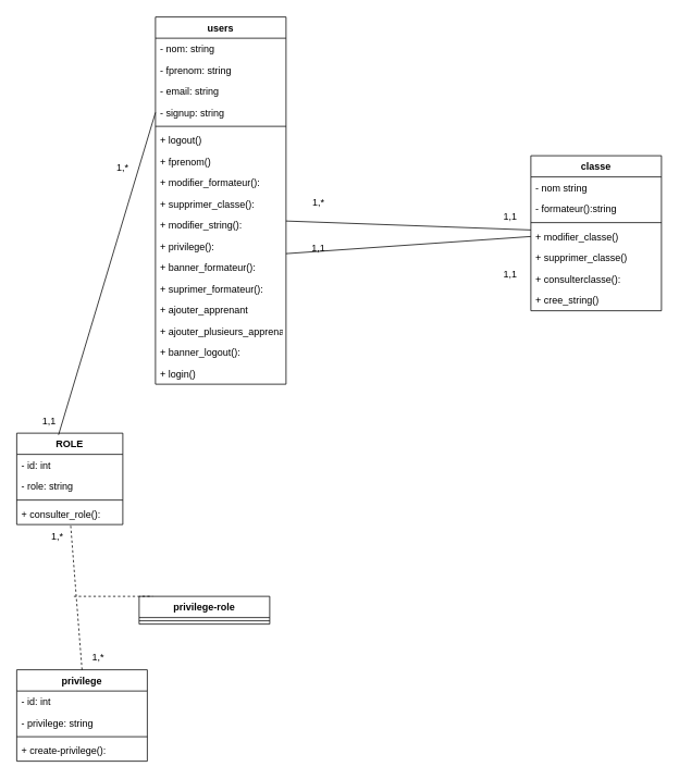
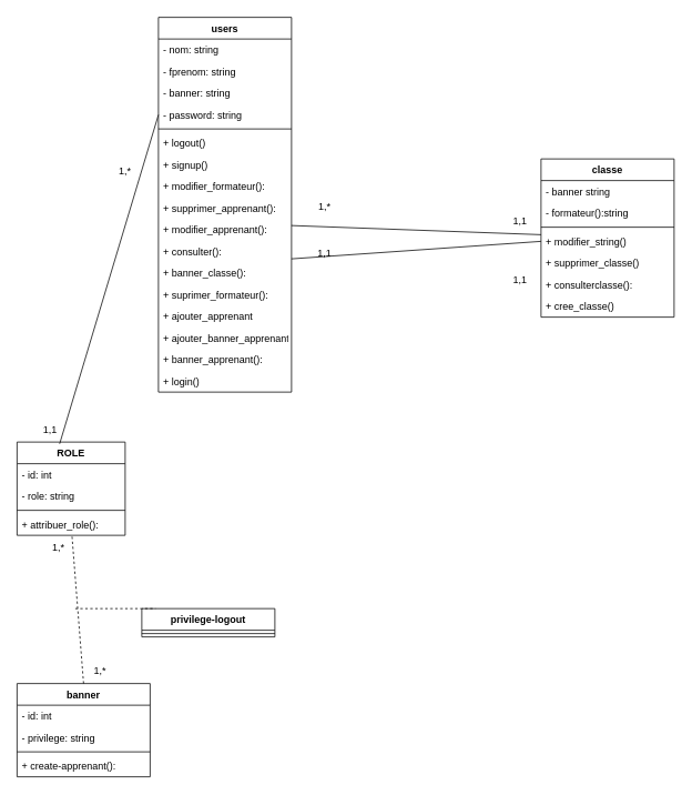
  <mxCell id="0" />
  <mxCell id="1" parent="0" />
  <mxCell id="2" value="users" style="swimlane;fontStyle=1;align=center;verticalAlign=top;childLayout=stackLayout;horizontal=1;startSize=26;horizontalStack=0;resizeParent=1;resizeParentMax=0;resizeLast=0;collapsible=1;marginBottom=0;" vertex="1" parent="1"><mxGeometry x="190" y="20" width="160" height="450" as="geometry" /></mxCell>
  <mxCell id="3" value="- nom: string" style="text;strokeColor=none;fillColor=none;align=left;verticalAlign=top;spacingLeft=4;spacingRight=4;overflow=hidden;rotatable=0;points=[[0,0.5],[1,0.5]];portConstraint=eastwest;" vertex="1" parent="2"><mxGeometry y="26" width="160" height="26" as="geometry" /></mxCell>
  <mxCell id="4" value="- fprenom: string" style="text;strokeColor=none;fillColor=none;align=left;verticalAlign=top;spacingLeft=4;spacingRight=4;overflow=hidden;rotatable=0;points=[[0,0.5],[1,0.5]];portConstraint=eastwest;" vertex="1" parent="2"><mxGeometry y="52" width="160" height="26" as="geometry" /></mxCell>
- <mxCell id="5" value="- email: string" style="text;strokeColor=none;fillColor=none;align=left;verticalAlign=top;spacingLeft=4;spacingRight=4;overflow=hidden;rotatable=0;points=[[0,0.5],[1,0.5]];portConstraint=eastwest;" vertex="1" parent="2"><mxGeometry y="78" width="160" height="26" as="geometry" /></mxCell>
- <mxCell id="6" value="- signup: string" style="text;strokeColor=none;fillColor=none;align=left;verticalAlign=top;spacingLeft=4;spacingRight=4;overflow=hidden;rotatable=0;points=[[0,0.5],[1,0.5]];portConstraint=eastwest;" vertex="1" parent="2"><mxGeometry y="104" width="160" height="26" as="geometry" /></mxCell>
+ <mxCell id="5" value="- banner: string" style="text;strokeColor=none;fillColor=none;align=left;verticalAlign=top;spacingLeft=4;spacingRight=4;overflow=hidden;rotatable=0;points=[[0,0.5],[1,0.5]];portConstraint=eastwest;" vertex="1" parent="2"><mxGeometry y="78" width="160" height="26" as="geometry" /></mxCell>
+ <mxCell id="6" value="- password: string" style="text;strokeColor=none;fillColor=none;align=left;verticalAlign=top;spacingLeft=4;spacingRight=4;overflow=hidden;rotatable=0;points=[[0,0.5],[1,0.5]];portConstraint=eastwest;" vertex="1" parent="2"><mxGeometry y="104" width="160" height="26" as="geometry" /></mxCell>
  <mxCell id="7" value="" style="line;strokeWidth=1;fillColor=none;align=left;verticalAlign=middle;spacingTop=-1;spacingLeft=3;spacingRight=3;rotatable=0;labelPosition=right;points=[];portConstraint=eastwest;strokeColor=inherit;" vertex="1" parent="2"><mxGeometry y="130" width="160" height="8" as="geometry" /></mxCell>
  <mxCell id="8" value="+ logout()" style="text;strokeColor=none;fillColor=none;align=left;verticalAlign=top;spacingLeft=4;spacingRight=4;overflow=hidden;rotatable=0;points=[[0,0.5],[1,0.5]];portConstraint=eastwest;" vertex="1" parent="2"><mxGeometry y="138" width="160" height="26" as="geometry" /></mxCell>
- <mxCell id="9" value="+ fprenom()" style="text;strokeColor=none;fillColor=none;align=left;verticalAlign=top;spacingLeft=4;spacingRight=4;overflow=hidden;rotatable=0;points=[[0,0.5],[1,0.5]];portConstraint=eastwest;" vertex="1" parent="2"><mxGeometry y="164" width="160" height="26" as="geometry" /></mxCell>
+ <mxCell id="9" value="+ signup()" style="text;strokeColor=none;fillColor=none;align=left;verticalAlign=top;spacingLeft=4;spacingRight=4;overflow=hidden;rotatable=0;points=[[0,0.5],[1,0.5]];portConstraint=eastwest;" vertex="1" parent="2"><mxGeometry y="164" width="160" height="26" as="geometry" /></mxCell>
  <mxCell id="10" value="+ modifier_formateur(): " style="text;strokeColor=none;fillColor=none;align=left;verticalAlign=top;spacingLeft=4;spacingRight=4;overflow=hidden;rotatable=0;points=[[0,0.5],[1,0.5]];portConstraint=eastwest;" vertex="1" parent="2"><mxGeometry y="190" width="160" height="26" as="geometry" /></mxCell>
- <mxCell id="11" value="+ supprimer_classe(): " style="text;strokeColor=none;fillColor=none;align=left;verticalAlign=top;spacingLeft=4;spacingRight=4;overflow=hidden;rotatable=0;points=[[0,0.5],[1,0.5]];portConstraint=eastwest;" vertex="1" parent="2"><mxGeometry y="216" width="160" height="26" as="geometry" /></mxCell>
- <mxCell id="12" value="+ modifier_string(): " style="text;strokeColor=none;fillColor=none;align=left;verticalAlign=top;spacingLeft=4;spacingRight=4;overflow=hidden;rotatable=0;points=[[0,0.5],[1,0.5]];portConstraint=eastwest;" vertex="1" parent="2"><mxGeometry y="242" width="160" height="26" as="geometry" /></mxCell>
- <mxCell id="13" value="+ privilege(): " style="text;strokeColor=none;fillColor=none;align=left;verticalAlign=top;spacingLeft=4;spacingRight=4;overflow=hidden;rotatable=0;points=[[0,0.5],[1,0.5]];portConstraint=eastwest;" vertex="1" parent="2"><mxGeometry y="268" width="160" height="26" as="geometry" /></mxCell>
- <mxCell id="14" value="+ banner_formateur(): " style="text;strokeColor=none;fillColor=none;align=left;verticalAlign=top;spacingLeft=4;spacingRight=4;overflow=hidden;rotatable=0;points=[[0,0.5],[1,0.5]];portConstraint=eastwest;" vertex="1" parent="2"><mxGeometry y="294" width="160" height="26" as="geometry" /></mxCell>
+ <mxCell id="11" value="+ supprimer_apprenant(): " style="text;strokeColor=none;fillColor=none;align=left;verticalAlign=top;spacingLeft=4;spacingRight=4;overflow=hidden;rotatable=0;points=[[0,0.5],[1,0.5]];portConstraint=eastwest;" vertex="1" parent="2"><mxGeometry y="216" width="160" height="26" as="geometry" /></mxCell>
+ <mxCell id="12" value="+ modifier_apprenant(): " style="text;strokeColor=none;fillColor=none;align=left;verticalAlign=top;spacingLeft=4;spacingRight=4;overflow=hidden;rotatable=0;points=[[0,0.5],[1,0.5]];portConstraint=eastwest;" vertex="1" parent="2"><mxGeometry y="242" width="160" height="26" as="geometry" /></mxCell>
+ <mxCell id="13" value="+ consulter(): " style="text;strokeColor=none;fillColor=none;align=left;verticalAlign=top;spacingLeft=4;spacingRight=4;overflow=hidden;rotatable=0;points=[[0,0.5],[1,0.5]];portConstraint=eastwest;" vertex="1" parent="2"><mxGeometry y="268" width="160" height="26" as="geometry" /></mxCell>
+ <mxCell id="14" value="+ banner_classe(): " style="text;strokeColor=none;fillColor=none;align=left;verticalAlign=top;spacingLeft=4;spacingRight=4;overflow=hidden;rotatable=0;points=[[0,0.5],[1,0.5]];portConstraint=eastwest;" vertex="1" parent="2"><mxGeometry y="294" width="160" height="26" as="geometry" /></mxCell>
  <mxCell id="15" value="+ suprimer_formateur(): " style="text;strokeColor=none;fillColor=none;align=left;verticalAlign=top;spacingLeft=4;spacingRight=4;overflow=hidden;rotatable=0;points=[[0,0.5],[1,0.5]];portConstraint=eastwest;" vertex="1" parent="2"><mxGeometry y="320" width="160" height="26" as="geometry" /></mxCell>
  <mxCell id="16" value="+ ajouter_apprenant" style="text;strokeColor=none;fillColor=none;align=left;verticalAlign=top;spacingLeft=4;spacingRight=4;overflow=hidden;rotatable=0;points=[[0,0.5],[1,0.5]];portConstraint=eastwest;" vertex="1" parent="2"><mxGeometry y="346" width="160" height="26" as="geometry" /></mxCell>
- <mxCell id="17" value="+ ajouter_plusieurs_apprenant" style="text;strokeColor=none;fillColor=none;align=left;verticalAlign=top;spacingLeft=4;spacingRight=4;overflow=hidden;rotatable=0;points=[[0,0.5],[1,0.5]];portConstraint=eastwest;" vertex="1" parent="2"><mxGeometry y="372" width="160" height="26" as="geometry" /></mxCell>
- <mxCell id="18" value="+ banner_logout(): " style="text;strokeColor=none;fillColor=none;align=left;verticalAlign=top;spacingLeft=4;spacingRight=4;overflow=hidden;rotatable=0;points=[[0,0.5],[1,0.5]];portConstraint=eastwest;" vertex="1" parent="2"><mxGeometry y="398" width="160" height="26" as="geometry" /></mxCell>
+ <mxCell id="17" value="+ ajouter_banner_apprenant" style="text;strokeColor=none;fillColor=none;align=left;verticalAlign=top;spacingLeft=4;spacingRight=4;overflow=hidden;rotatable=0;points=[[0,0.5],[1,0.5]];portConstraint=eastwest;" vertex="1" parent="2"><mxGeometry y="372" width="160" height="26" as="geometry" /></mxCell>
+ <mxCell id="18" value="+ banner_apprenant(): " style="text;strokeColor=none;fillColor=none;align=left;verticalAlign=top;spacingLeft=4;spacingRight=4;overflow=hidden;rotatable=0;points=[[0,0.5],[1,0.5]];portConstraint=eastwest;" vertex="1" parent="2"><mxGeometry y="398" width="160" height="26" as="geometry" /></mxCell>
  <mxCell id="19" value="+ login()" style="text;strokeColor=none;fillColor=none;align=left;verticalAlign=top;spacingLeft=4;spacingRight=4;overflow=hidden;rotatable=0;points=[[0,0.5],[1,0.5]];portConstraint=eastwest;" vertex="1" parent="2"><mxGeometry y="424" width="160" height="26" as="geometry" /></mxCell>
  <mxCell id="20" value="classe" style="swimlane;fontStyle=1;align=center;verticalAlign=top;childLayout=stackLayout;horizontal=1;startSize=26;horizontalStack=0;resizeParent=1;resizeParentMax=0;resizeLast=0;collapsible=1;marginBottom=0;" vertex="1" parent="1"><mxGeometry x="650" y="190" width="160" height="190" as="geometry" /></mxCell>
- <mxCell id="21" value="- nom string" style="text;strokeColor=none;fillColor=none;align=left;verticalAlign=top;spacingLeft=4;spacingRight=4;overflow=hidden;rotatable=0;points=[[0,0.5],[1,0.5]];portConstraint=eastwest;" vertex="1" parent="20"><mxGeometry y="26" width="160" height="26" as="geometry" /></mxCell>
+ <mxCell id="21" value="- banner string" style="text;strokeColor=none;fillColor=none;align=left;verticalAlign=top;spacingLeft=4;spacingRight=4;overflow=hidden;rotatable=0;points=[[0,0.5],[1,0.5]];portConstraint=eastwest;" vertex="1" parent="20"><mxGeometry y="26" width="160" height="26" as="geometry" /></mxCell>
  <mxCell id="22" value="- formateur():string" style="text;strokeColor=none;fillColor=none;align=left;verticalAlign=top;spacingLeft=4;spacingRight=4;overflow=hidden;rotatable=0;points=[[0,0.5],[1,0.5]];portConstraint=eastwest;" vertex="1" parent="20"><mxGeometry y="52" width="160" height="26" as="geometry" /></mxCell>
  <mxCell id="23" value="" style="line;strokeWidth=1;fillColor=none;align=left;verticalAlign=middle;spacingTop=-1;spacingLeft=3;spacingRight=3;rotatable=0;labelPosition=right;points=[];portConstraint=eastwest;strokeColor=inherit;" vertex="1" parent="20"><mxGeometry y="78" width="160" height="8" as="geometry" /></mxCell>
- <mxCell id="24" value="+ modifier_classe()" style="text;strokeColor=none;fillColor=none;align=left;verticalAlign=top;spacingLeft=4;spacingRight=4;overflow=hidden;rotatable=0;points=[[0,0.5],[1,0.5]];portConstraint=eastwest;" vertex="1" parent="20"><mxGeometry y="86" width="160" height="26" as="geometry" /></mxCell>
+ <mxCell id="24" value="+ modifier_string()" style="text;strokeColor=none;fillColor=none;align=left;verticalAlign=top;spacingLeft=4;spacingRight=4;overflow=hidden;rotatable=0;points=[[0,0.5],[1,0.5]];portConstraint=eastwest;" vertex="1" parent="20"><mxGeometry y="86" width="160" height="26" as="geometry" /></mxCell>
  <mxCell id="25" value="+ supprimer_classe()" style="text;strokeColor=none;fillColor=none;align=left;verticalAlign=top;spacingLeft=4;spacingRight=4;overflow=hidden;rotatable=0;points=[[0,0.5],[1,0.5]];portConstraint=eastwest;" vertex="1" parent="20"><mxGeometry y="112" width="160" height="26" as="geometry" /></mxCell>
  <mxCell id="26" value="+ consulterclasse():" style="text;strokeColor=none;fillColor=none;align=left;verticalAlign=top;spacingLeft=4;spacingRight=4;overflow=hidden;rotatable=0;points=[[0,0.5],[1,0.5]];portConstraint=eastwest;" vertex="1" parent="20"><mxGeometry y="138" width="160" height="26" as="geometry" /></mxCell>
- <mxCell id="27" value="+ cree_string()" style="text;strokeColor=none;fillColor=none;align=left;verticalAlign=top;spacingLeft=4;spacingRight=4;overflow=hidden;rotatable=0;points=[[0,0.5],[1,0.5]];portConstraint=eastwest;" vertex="1" parent="20"><mxGeometry y="164" width="160" height="26" as="geometry" /></mxCell>
- <mxCell id="28" value="privilege" style="swimlane;fontStyle=1;align=center;verticalAlign=top;childLayout=stackLayout;horizontal=1;startSize=26;horizontalStack=0;resizeParent=1;resizeParentMax=0;resizeLast=0;collapsible=1;marginBottom=0;" vertex="1" parent="1"><mxGeometry x="20" y="820" width="160" height="112" as="geometry" /></mxCell>
+ <mxCell id="27" value="+ cree_classe()" style="text;strokeColor=none;fillColor=none;align=left;verticalAlign=top;spacingLeft=4;spacingRight=4;overflow=hidden;rotatable=0;points=[[0,0.5],[1,0.5]];portConstraint=eastwest;" vertex="1" parent="20"><mxGeometry y="164" width="160" height="26" as="geometry" /></mxCell>
+ <mxCell id="28" value="banner" style="swimlane;fontStyle=1;align=center;verticalAlign=top;childLayout=stackLayout;horizontal=1;startSize=26;horizontalStack=0;resizeParent=1;resizeParentMax=0;resizeLast=0;collapsible=1;marginBottom=0;" vertex="1" parent="1"><mxGeometry x="20" y="820" width="160" height="112" as="geometry" /></mxCell>
  <mxCell id="29" value="- id: int" style="text;strokeColor=none;fillColor=none;align=left;verticalAlign=top;spacingLeft=4;spacingRight=4;overflow=hidden;rotatable=0;points=[[0,0.5],[1,0.5]];portConstraint=eastwest;" vertex="1" parent="28"><mxGeometry y="26" width="160" height="26" as="geometry" /></mxCell>
  <mxCell id="30" value="- privilege: string" style="text;strokeColor=none;fillColor=none;align=left;verticalAlign=top;spacingLeft=4;spacingRight=4;overflow=hidden;rotatable=0;points=[[0,0.5],[1,0.5]];portConstraint=eastwest;" vertex="1" parent="28"><mxGeometry y="52" width="160" height="26" as="geometry" /></mxCell>
  <mxCell id="31" value="" style="line;strokeWidth=1;fillColor=none;align=left;verticalAlign=middle;spacingTop=-1;spacingLeft=3;spacingRight=3;rotatable=0;labelPosition=right;points=[];portConstraint=eastwest;strokeColor=inherit;" vertex="1" parent="28"><mxGeometry y="78" width="160" height="8" as="geometry" /></mxCell>
- <mxCell id="32" value="+ create-privilege():" style="text;strokeColor=none;fillColor=none;align=left;verticalAlign=top;spacingLeft=4;spacingRight=4;overflow=hidden;rotatable=0;points=[[0,0.5],[1,0.5]];portConstraint=eastwest;" vertex="1" parent="28"><mxGeometry y="86" width="160" height="26" as="geometry" /></mxCell>
+ <mxCell id="32" value="+ create-apprenant():" style="text;strokeColor=none;fillColor=none;align=left;verticalAlign=top;spacingLeft=4;spacingRight=4;overflow=hidden;rotatable=0;points=[[0,0.5],[1,0.5]];portConstraint=eastwest;" vertex="1" parent="28"><mxGeometry y="86" width="160" height="26" as="geometry" /></mxCell>
  <mxCell id="33" value="ROLE" style="swimlane;fontStyle=1;align=center;verticalAlign=top;childLayout=stackLayout;horizontal=1;startSize=26;horizontalStack=0;resizeParent=1;resizeParentMax=0;resizeLast=0;collapsible=1;marginBottom=0;" vertex="1" parent="1"><mxGeometry x="20" y="530" width="130" height="112" as="geometry" /></mxCell>
  <mxCell id="34" value="- id: int" style="text;strokeColor=none;fillColor=none;align=left;verticalAlign=top;spacingLeft=4;spacingRight=4;overflow=hidden;rotatable=0;points=[[0,0.5],[1,0.5]];portConstraint=eastwest;" vertex="1" parent="33"><mxGeometry y="26" width="130" height="26" as="geometry" /></mxCell>
  <mxCell id="35" value="- role: string" style="text;strokeColor=none;fillColor=none;align=left;verticalAlign=top;spacingLeft=4;spacingRight=4;overflow=hidden;rotatable=0;points=[[0,0.5],[1,0.5]];portConstraint=eastwest;" vertex="1" parent="33"><mxGeometry y="52" width="130" height="26" as="geometry" /></mxCell>
  <mxCell id="36" value="" style="line;strokeWidth=1;fillColor=none;align=left;verticalAlign=middle;spacingTop=-1;spacingLeft=3;spacingRight=3;rotatable=0;labelPosition=right;points=[];portConstraint=eastwest;strokeColor=inherit;" vertex="1" parent="33"><mxGeometry y="78" width="130" height="8" as="geometry" /></mxCell>
- <mxCell id="37" value="+ consulter_role(): " style="text;strokeColor=none;fillColor=none;align=left;verticalAlign=top;spacingLeft=4;spacingRight=4;overflow=hidden;rotatable=0;points=[[0,0.5],[1,0.5]];portConstraint=eastwest;" vertex="1" parent="33"><mxGeometry y="86" width="130" height="26" as="geometry" /></mxCell>
+ <mxCell id="37" value="+ attribuer_role(): " style="text;strokeColor=none;fillColor=none;align=left;verticalAlign=top;spacingLeft=4;spacingRight=4;overflow=hidden;rotatable=0;points=[[0,0.5],[1,0.5]];portConstraint=eastwest;" vertex="1" parent="33"><mxGeometry y="86" width="130" height="26" as="geometry" /></mxCell>
  <mxCell id="38" value="" style="endArrow=none;html=1;exitX=0.5;exitY=0;exitDx=0;exitDy=0;dashed=1;" edge="1" parent="1" source="28" target="37"><mxGeometry width="50" height="50" relative="1" as="geometry"><mxPoint x="340" y="530" as="sourcePoint" /><mxPoint x="390" y="480" as="targetPoint" /></mxGeometry></mxCell>
- <mxCell id="39" value="privilege-role" style="swimlane;fontStyle=1;align=center;verticalAlign=top;childLayout=stackLayout;horizontal=1;startSize=26;horizontalStack=0;resizeParent=1;resizeParentMax=0;resizeLast=0;collapsible=1;marginBottom=0;" vertex="1" parent="1"><mxGeometry x="170" y="730" width="160" height="34" as="geometry" /></mxCell>
+ <mxCell id="39" value="privilege-logout" style="swimlane;fontStyle=1;align=center;verticalAlign=top;childLayout=stackLayout;horizontal=1;startSize=26;horizontalStack=0;resizeParent=1;resizeParentMax=0;resizeLast=0;collapsible=1;marginBottom=0;" vertex="1" parent="1"><mxGeometry x="170" y="730" width="160" height="34" as="geometry" /></mxCell>
  <mxCell id="40" value="" style="line;strokeWidth=1;fillColor=none;align=left;verticalAlign=middle;spacingTop=-1;spacingLeft=3;spacingRight=3;rotatable=0;labelPosition=right;points=[];portConstraint=eastwest;strokeColor=inherit;" vertex="1" parent="39"><mxGeometry y="26" width="160" height="8" as="geometry" /></mxCell>
  <mxCell id="41" value="" style="endArrow=none;dashed=1;html=1;entryX=0.103;entryY=0;entryDx=0;entryDy=0;entryPerimeter=0;" edge="1" parent="1" target="39"><mxGeometry width="50" height="50" relative="1" as="geometry"><mxPoint x="90" y="730" as="sourcePoint" /><mxPoint x="390" y="560" as="targetPoint" /></mxGeometry></mxCell>
  <mxCell id="42" value="" style="endArrow=none;html=1;entryX=0.394;entryY=0.019;entryDx=0;entryDy=0;entryPerimeter=0;exitX=0;exitY=0.5;exitDx=0;exitDy=0;" edge="1" parent="1" target="33"><mxGeometry width="50" height="50" relative="1" as="geometry"><mxPoint x="190" y="137" as="sourcePoint" /><mxPoint x="420" y="500" as="targetPoint" /></mxGeometry></mxCell>
  <mxCell id="43" value="1,1" style="text;html=1;strokeColor=none;fillColor=none;align=center;verticalAlign=middle;whiteSpace=wrap;rounded=0;" vertex="1" parent="1"><mxGeometry x="30" y="500" width="60" height="30" as="geometry" /></mxCell>
  <mxCell id="44" value="" style="endArrow=none;html=1;entryX=0;entryY=0.5;entryDx=0;entryDy=0;" edge="1" parent="1"><mxGeometry width="50" height="50" relative="1" as="geometry"><mxPoint x="350" y="270" as="sourcePoint" /><mxPoint x="650" y="281" as="targetPoint" /></mxGeometry></mxCell>
  <mxCell id="45" value="1,1" style="text;html=1;strokeColor=none;fillColor=none;align=center;verticalAlign=middle;whiteSpace=wrap;rounded=0;" vertex="1" parent="1"><mxGeometry x="600" y="250" width="50" height="30" as="geometry" /></mxCell>
  <mxCell id="46" value="1,*" style="text;html=1;strokeColor=none;fillColor=none;align=center;verticalAlign=middle;whiteSpace=wrap;rounded=0;" vertex="1" parent="1"><mxGeometry x="360" y="233" width="60" height="30" as="geometry" /></mxCell>
  <mxCell id="47" value="1,1" style="text;html=1;strokeColor=none;fillColor=none;align=center;verticalAlign=middle;whiteSpace=wrap;rounded=0;" vertex="1" parent="1"><mxGeometry x="360" y="288" width="60" height="30" as="geometry" /></mxCell>
  <mxCell id="48" value="" style="endArrow=none;html=1;entryX=0;entryY=0.5;entryDx=0;entryDy=0;" edge="1" parent="1" target="24"><mxGeometry width="50" height="50" relative="1" as="geometry"><mxPoint x="350" y="310" as="sourcePoint" /><mxPoint x="530" y="160" as="targetPoint" /></mxGeometry></mxCell>
  <mxCell id="49" value="1,1" style="text;html=1;strokeColor=none;fillColor=none;align=center;verticalAlign=middle;whiteSpace=wrap;rounded=0;" vertex="1" parent="1"><mxGeometry x="595" y="320" width="60" height="30" as="geometry" /></mxCell>
  <mxCell id="50" value="1,*" style="text;html=1;strokeColor=none;fillColor=none;align=center;verticalAlign=middle;whiteSpace=wrap;rounded=0;" vertex="1" parent="1"><mxGeometry x="120" y="190" width="60" height="30" as="geometry" /></mxCell>
  <mxCell id="51" value="1,*" style="text;html=1;strokeColor=none;fillColor=none;align=center;verticalAlign=middle;whiteSpace=wrap;rounded=0;" vertex="1" parent="1"><mxGeometry x="90" y="790" width="60" height="30" as="geometry" /></mxCell>
  <mxCell id="52" value="1,*" style="text;html=1;strokeColor=none;fillColor=none;align=center;verticalAlign=middle;whiteSpace=wrap;rounded=0;" vertex="1" parent="1"><mxGeometry x="40" y="642" width="60" height="30" as="geometry" /></mxCell>
